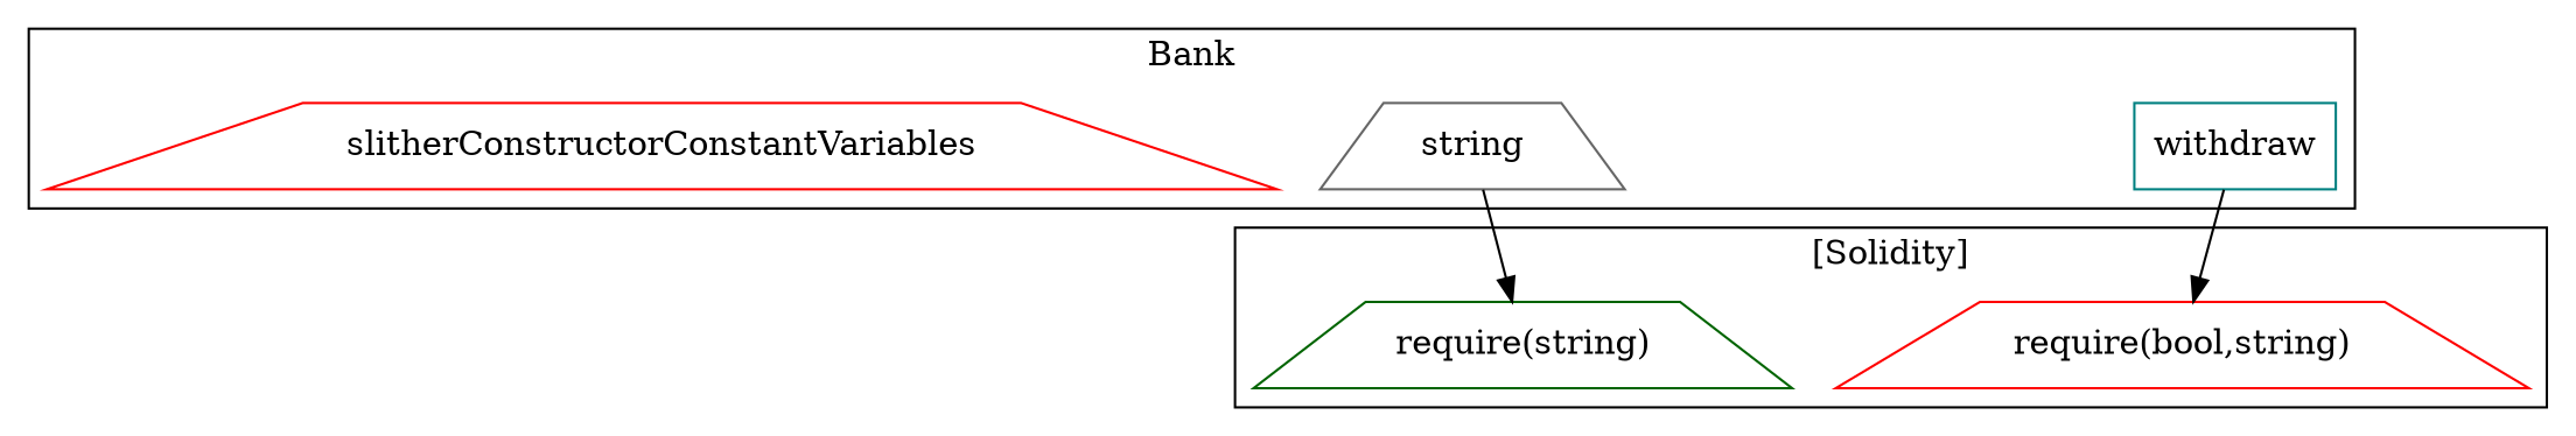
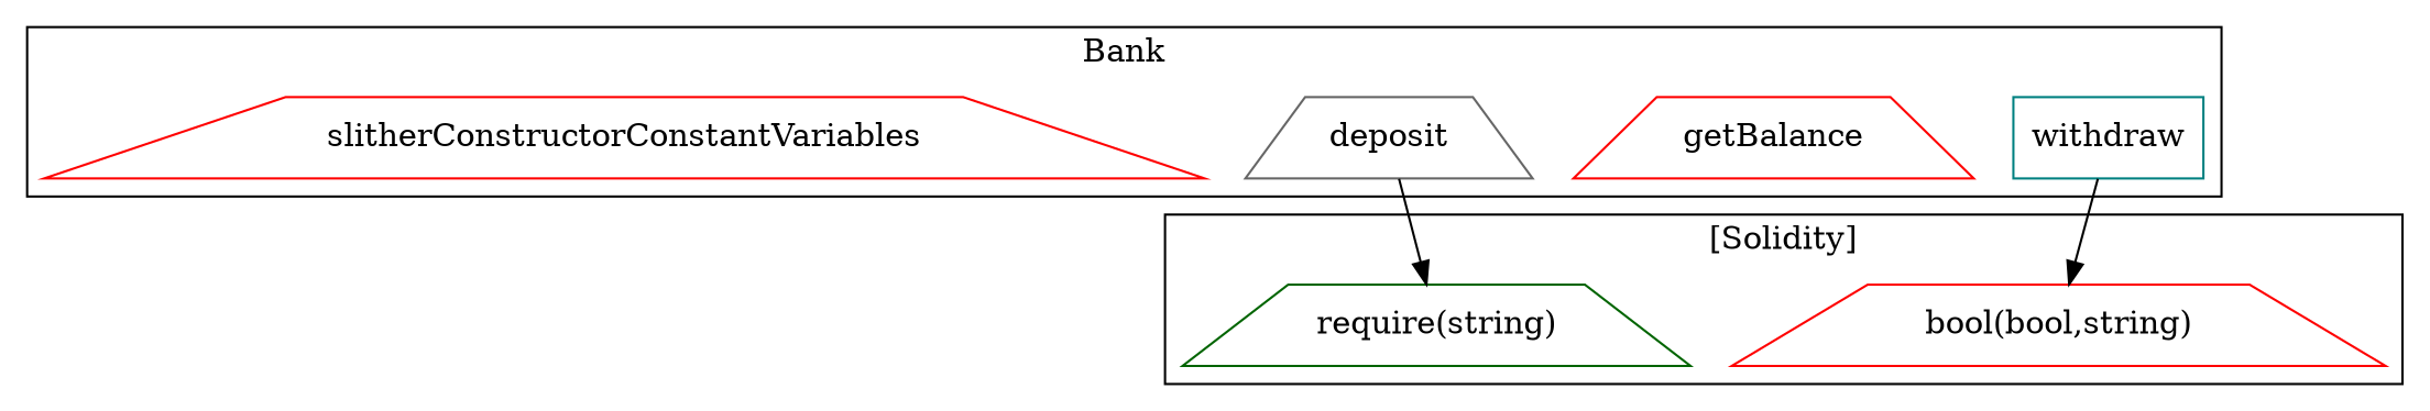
  strict digraph {
    node [color=red shape=trapezium]
    n1 [color=teal label=withdraw shape=box]
-   n3 [color=gray40 label=string]
+   n2 [label=getBalance]
+   n3 [color=gray40 label=deposit]
    n4 [label=slitherConstructorConstantVariables]
-   "require(bool,string)"
+   "require(bool,string)" [label="bool(bool,string)"]
    n6 [color=darkgreen label="require(string)"]
    subgraph cluster_1 {
      label=Bank
      n1
+     n2
      n3
      n4
    }
    subgraph cluster_2 {
      label="[Solidity]"
      "require(bool,string)"
      n6
    }
    n1 -> "require(bool,string)"
    n3 -> n6
  }
